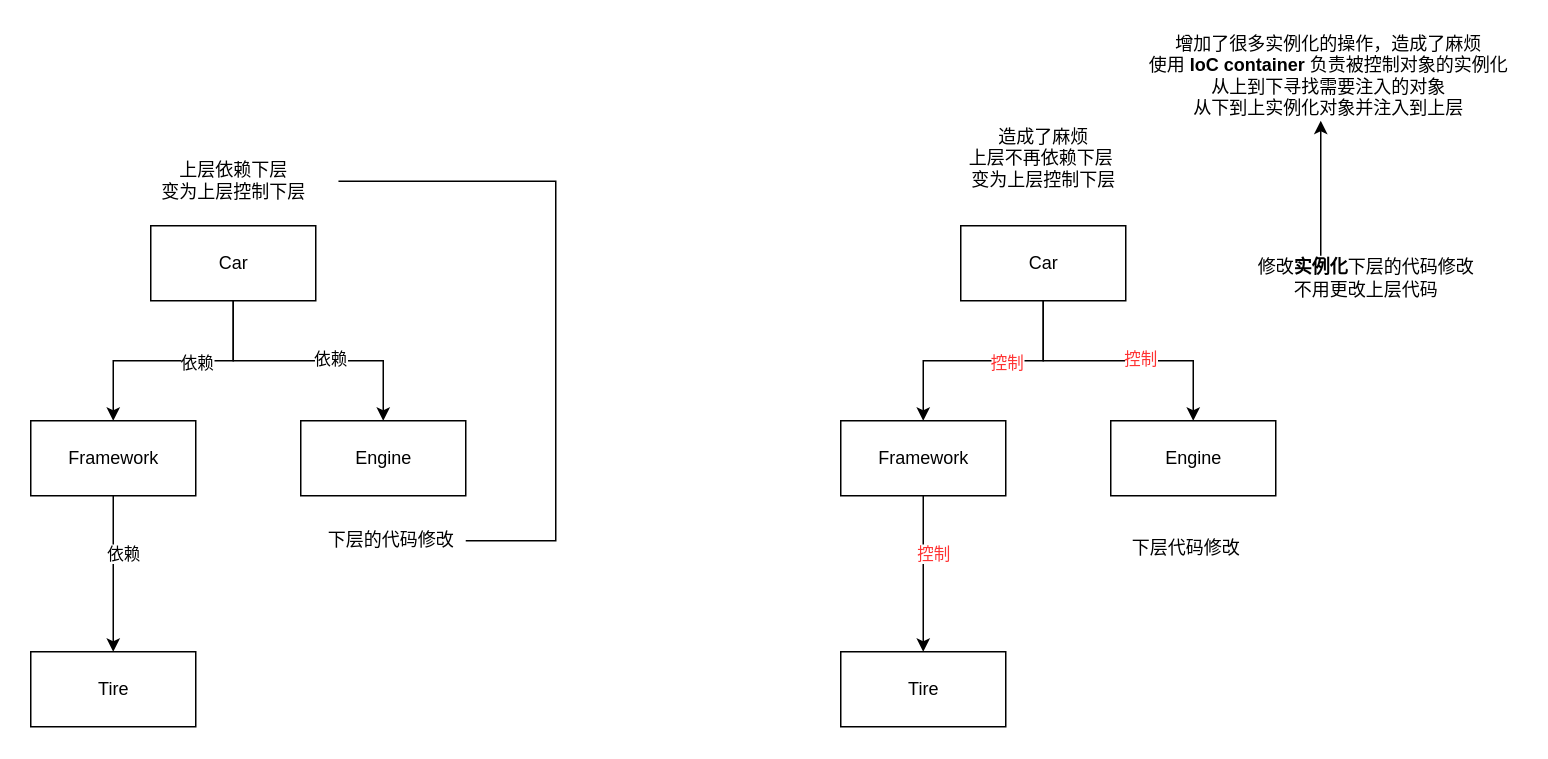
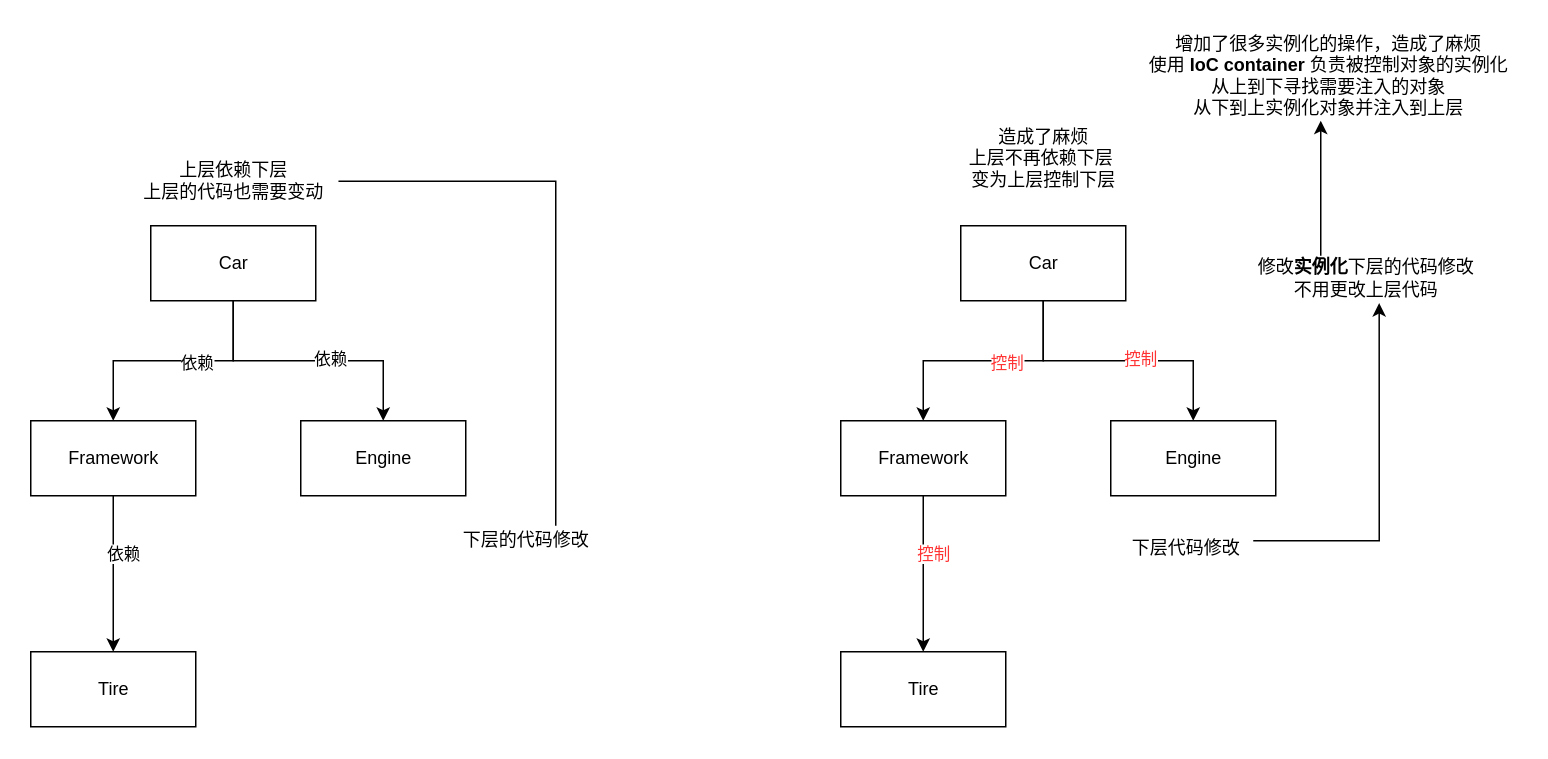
  <mxCell id="0" />
  <mxCell id="1" parent="0" />
  <mxCell id="2" style="edgeStyle=orthogonalEdgeStyle;rounded=0;orthogonalLoop=1;jettySize=auto;html=1;" edge="1" parent="1" source="6" target="9"><mxGeometry relative="1" as="geometry" /></mxCell>
  <mxCell id="3" value="依赖" style="edgeLabel;html=1;align=center;verticalAlign=middle;resizable=0;points=[];" vertex="1" connectable="0" parent="2"><mxGeometry x="-0.17" y="1" relative="1" as="geometry"><mxPoint x="1" as="offset" /></mxGeometry></mxCell>
  <mxCell id="4" style="edgeStyle=orthogonalEdgeStyle;rounded=0;orthogonalLoop=1;jettySize=auto;html=1;" edge="1" parent="1" source="6" target="11"><mxGeometry relative="1" as="geometry" /></mxCell>
  <mxCell id="5" value="依赖" style="edgeLabel;html=1;align=center;verticalAlign=middle;resizable=0;points=[];" vertex="1" connectable="0" parent="4"><mxGeometry x="0.167" y="2" relative="1" as="geometry"><mxPoint x="-1" as="offset" /></mxGeometry></mxCell>
  <mxCell id="6" value="Car" style="html=1;" vertex="1" parent="1"><mxGeometry x="100" y="150" width="110" height="50" as="geometry" /></mxCell>
  <mxCell id="7" style="edgeStyle=orthogonalEdgeStyle;rounded=0;orthogonalLoop=1;jettySize=auto;html=1;entryX=0.5;entryY=0;entryDx=0;entryDy=0;" edge="1" parent="1" source="9" target="10"><mxGeometry relative="1" as="geometry" /></mxCell>
  <mxCell id="8" value="依赖" style="edgeLabel;html=1;align=center;verticalAlign=middle;resizable=0;points=[];" vertex="1" connectable="0" parent="7"><mxGeometry x="-0.261" y="6" relative="1" as="geometry"><mxPoint as="offset" /></mxGeometry></mxCell>
  <mxCell id="9" value="Framework" style="html=1;" vertex="1" parent="1"><mxGeometry x="20" y="280" width="110" height="50" as="geometry" /></mxCell>
  <mxCell id="10" value="Tire" style="html=1;" vertex="1" parent="1"><mxGeometry x="20" y="434" width="110" height="50" as="geometry" /></mxCell>
  <mxCell id="11" value="Engine" style="html=1;" vertex="1" parent="1"><mxGeometry x="200" y="280" width="110" height="50" as="geometry" /></mxCell>
  <mxCell id="12" style="edgeStyle=orthogonalEdgeStyle;rounded=0;orthogonalLoop=1;jettySize=auto;html=1;" edge="1" parent="1" source="16" target="19"><mxGeometry relative="1" as="geometry" /></mxCell>
  <mxCell id="13" value="&lt;font color=&quot;#ff3333&quot;&gt;控制&lt;/font&gt;" style="edgeLabel;html=1;align=center;verticalAlign=middle;resizable=0;points=[];" vertex="1" connectable="0" parent="12"><mxGeometry x="-0.17" y="1" relative="1" as="geometry"><mxPoint x="1" as="offset" /></mxGeometry></mxCell>
  <mxCell id="14" style="edgeStyle=orthogonalEdgeStyle;rounded=0;orthogonalLoop=1;jettySize=auto;html=1;" edge="1" parent="1" source="16" target="21"><mxGeometry relative="1" as="geometry" /></mxCell>
  <mxCell id="15" value="控制" style="edgeLabel;html=1;align=center;verticalAlign=middle;resizable=0;points=[];fontColor=#FF3333;" vertex="1" connectable="0" parent="14"><mxGeometry x="0.167" y="2" relative="1" as="geometry"><mxPoint x="-1" as="offset" /></mxGeometry></mxCell>
  <mxCell id="16" value="Car" style="html=1;" vertex="1" parent="1"><mxGeometry x="640" y="150" width="110" height="50" as="geometry" /></mxCell>
  <mxCell id="17" style="edgeStyle=orthogonalEdgeStyle;rounded=0;orthogonalLoop=1;jettySize=auto;html=1;entryX=0.5;entryY=0;entryDx=0;entryDy=0;" edge="1" parent="1" source="19" target="20"><mxGeometry relative="1" as="geometry" /></mxCell>
  <mxCell id="18" value="控制" style="edgeLabel;html=1;align=center;verticalAlign=middle;resizable=0;points=[];fontColor=#FF3333;" vertex="1" connectable="0" parent="17"><mxGeometry x="-0.261" y="6" relative="1" as="geometry"><mxPoint as="offset" /></mxGeometry></mxCell>
  <mxCell id="19" value="Framework" style="html=1;" vertex="1" parent="1"><mxGeometry x="560" y="280" width="110" height="50" as="geometry" /></mxCell>
  <mxCell id="20" value="Tire" style="html=1;" vertex="1" parent="1"><mxGeometry x="560" y="434" width="110" height="50" as="geometry" /></mxCell>
  <mxCell id="21" value="Engine" style="html=1;" vertex="1" parent="1"><mxGeometry x="740" y="280" width="110" height="50" as="geometry" /></mxCell>
- <mxCell id="22" value="上层依赖下层&lt;br&gt;变为上层控制下层" style="text;html=1;align=center;verticalAlign=middle;resizable=0;points=[];autosize=1;strokeColor=none;fillColor=none;" vertex="1" parent="1"><mxGeometry x="85" y="105" width="140" height="30" as="geometry" /></mxCell>
+ <mxCell id="22" value="上层依赖下层&lt;br&gt;上层的代码也需要变动" style="text;html=1;align=center;verticalAlign=middle;resizable=0;points=[];autosize=1;strokeColor=none;fillColor=none;" vertex="1" parent="1"><mxGeometry x="85" y="105" width="140" height="30" as="geometry" /></mxCell>
  <mxCell id="23" style="edgeStyle=orthogonalEdgeStyle;rounded=0;orthogonalLoop=1;jettySize=auto;html=1;entryX=1.001;entryY=0.513;entryDx=0;entryDy=0;entryPerimeter=0;endArrow=none;" edge="1" parent="1" source="24" target="22"><mxGeometry relative="1" as="geometry"><Array as="points"><mxPoint x="370" y="360" /><mxPoint x="370" y="120" /></Array></mxGeometry></mxCell>
- <mxCell id="24" value="下层的代码修改" style="text;html=1;align=center;verticalAlign=middle;resizable=0;points=[];autosize=1;strokeColor=none;fillColor=none;" vertex="1" parent="1"><mxGeometry x="210" y="350" width="100" height="20" as="geometry" /></mxCell>
+ <mxCell id="24" value="下层的代码修改" style="text;html=1;align=center;verticalAlign=middle;resizable=0;points=[];autosize=1;strokeColor=none;fillColor=none;" vertex="1" parent="1"><mxGeometry x="300" y="350" width="100" height="20" as="geometry" /></mxCell>
  <mxCell id="25" value="造成了麻烦&lt;br&gt;上层不再依赖下层&amp;nbsp;&lt;br&gt;变为上层控制下层" style="text;html=1;align=center;verticalAlign=middle;resizable=0;points=[];autosize=1;strokeColor=none;fillColor=none;" vertex="1" parent="1"><mxGeometry x="640" y="80" width="110" height="50" as="geometry" /></mxCell>
+ <mxCell id="26" style="edgeStyle=orthogonalEdgeStyle;rounded=0;orthogonalLoop=1;jettySize=auto;html=1;entryX=0.556;entryY=1.051;entryDx=0;entryDy=0;entryPerimeter=0;" edge="1" parent="1" source="27" target="29"><mxGeometry relative="1" as="geometry"><Array as="points"><mxPoint x="919" y="360" /></Array></mxGeometry></mxCell>
  <mxCell id="27" value="下层代码修改" style="text;html=1;align=center;verticalAlign=middle;resizable=0;points=[];autosize=1;strokeColor=none;fillColor=none;" vertex="1" parent="1"><mxGeometry x="745" y="355" width="90" height="20" as="geometry" /></mxCell>
  <mxCell id="28" style="edgeStyle=orthogonalEdgeStyle;rounded=0;orthogonalLoop=1;jettySize=auto;html=1;" edge="1" parent="1" source="29"><mxGeometry relative="1" as="geometry"><mxPoint x="880" y="80" as="targetPoint" /><Array as="points"><mxPoint x="880" y="120" /></Array></mxGeometry></mxCell>
  <mxCell id="29" value="修改&lt;b&gt;实例化&lt;/b&gt;下层的代码修改&lt;br&gt;不用更改上层代码" style="text;html=1;align=center;verticalAlign=middle;resizable=0;points=[];autosize=1;strokeColor=none;fillColor=none;" vertex="1" parent="1"><mxGeometry x="830" y="170" width="160" height="30" as="geometry" /></mxCell>
  <mxCell id="30" value="增加了很多实例化的操作，造成了麻烦&lt;br&gt;使用&lt;b&gt; IoC container&lt;/b&gt; 负责被控制对象的实例化&lt;br&gt;从上到下寻找需要注入的对象&lt;br&gt;从下到上实例化对象并注入到上层" style="text;html=1;align=center;verticalAlign=middle;resizable=0;points=[];autosize=1;strokeColor=none;fillColor=none;" vertex="1" parent="1"><mxGeometry x="760" y="20" width="250" height="60" as="geometry" /></mxCell>
